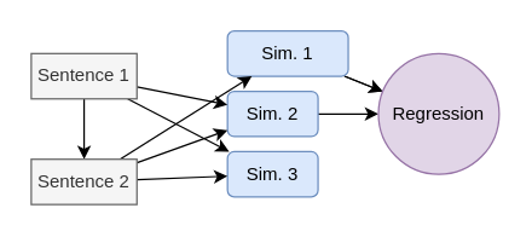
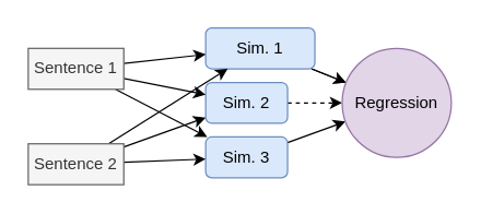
  <mxCell id="0" />
  <mxCell id="1" parent="0" />
  <mxCell id="2" style="edgeStyle=none;rounded=0;orthogonalLoop=1;jettySize=auto;html=1;" edge="1" parent="1" source="4" target="9"><mxGeometry relative="1" as="geometry" /></mxCell>
  <mxCell id="3" value="" style="edgeStyle=none;rounded=0;orthogonalLoop=1;jettySize=auto;html=1;" edge="1" parent="1" source="4" target="9"><mxGeometry relative="1" as="geometry" /></mxCell>
  <mxCell id="4" value="Sim. 1" style="rounded=1;whiteSpace=wrap;html=1;fillColor=#dae8fc;strokeColor=#6c8ebf;" vertex="1" parent="1"><mxGeometry x="150" y="20" width="80" height="30" as="geometry" /></mxCell>
- <mxCell id="5" style="edgeStyle=none;rounded=0;orthogonalLoop=1;jettySize=auto;html=1;" edge="1" parent="1" source="6" target="9"><mxGeometry relative="1" as="geometry" /></mxCell>
+ <mxCell id="5" style="edgeStyle=none;rounded=0;orthogonalLoop=1;jettySize=auto;html=1;dashed=1;" edge="1" parent="1" source="6" target="9"><mxGeometry relative="1" as="geometry" /></mxCell>
  <mxCell id="6" value="Sim. 2" style="rounded=1;whiteSpace=wrap;html=1;fillColor=#dae8fc;strokeColor=#6c8ebf;" vertex="1" parent="1"><mxGeometry x="150" y="60" width="60" height="30" as="geometry" /></mxCell>
+ <mxCell id="7" style="edgeStyle=none;rounded=0;orthogonalLoop=1;jettySize=auto;html=1;" edge="1" parent="1" source="8" target="9"><mxGeometry relative="1" as="geometry" /></mxCell>
  <mxCell id="8" value="Sim. 3" style="rounded=1;whiteSpace=wrap;html=1;fillColor=#dae8fc;strokeColor=#6c8ebf;" vertex="1" parent="1"><mxGeometry x="150" y="100" width="60" height="30" as="geometry" /></mxCell>
  <mxCell id="9" value="Regression" style="ellipse;whiteSpace=wrap;html=1;aspect=fixed;fillColor=#e1d5e7;strokeColor=#9673a6;" vertex="1" parent="1"><mxGeometry x="250" y="35" width="80" height="80" as="geometry" /></mxCell>
- <mxCell id="10" style="edgeStyle=none;rounded=0;orthogonalLoop=1;jettySize=auto;html=1;" edge="1" parent="1" source="13" target="17"><mxGeometry relative="1" as="geometry" /></mxCell>
+ <mxCell id="10" style="edgeStyle=none;rounded=0;orthogonalLoop=1;jettySize=auto;html=1;" edge="1" parent="1" source="13" target="4"><mxGeometry relative="1" as="geometry" /></mxCell>
  <mxCell id="11" style="edgeStyle=none;rounded=0;orthogonalLoop=1;jettySize=auto;html=1;" edge="1" parent="1" source="13" target="6"><mxGeometry relative="1" as="geometry" /></mxCell>
  <mxCell id="12" style="edgeStyle=none;rounded=0;orthogonalLoop=1;jettySize=auto;html=1;" edge="1" parent="1" source="13" target="8"><mxGeometry relative="1" as="geometry" /></mxCell>
  <mxCell id="13" value="Sentence 1" style="rounded=0;whiteSpace=wrap;html=1;fillColor=#f5f5f5;strokeColor=#666666;fontColor=#333333;" vertex="1" parent="1"><mxGeometry x="20" y="35" width="70" height="30" as="geometry" /></mxCell>
  <mxCell id="14" style="edgeStyle=none;rounded=0;orthogonalLoop=1;jettySize=auto;html=1;" edge="1" parent="1" source="17" target="4"><mxGeometry relative="1" as="geometry" /></mxCell>
  <mxCell id="15" style="edgeStyle=none;rounded=0;orthogonalLoop=1;jettySize=auto;html=1;" edge="1" parent="1" source="17" target="6"><mxGeometry relative="1" as="geometry" /></mxCell>
  <mxCell id="16" style="edgeStyle=none;rounded=0;orthogonalLoop=1;jettySize=auto;html=1;" edge="1" parent="1" source="17" target="8"><mxGeometry relative="1" as="geometry" /></mxCell>
  <mxCell id="17" value="Sentence 2" style="rounded=0;whiteSpace=wrap;html=1;fillColor=#f5f5f5;strokeColor=#666666;fontColor=#333333;" vertex="1" parent="1"><mxGeometry x="20" y="105" width="70" height="30" as="geometry" /></mxCell>
